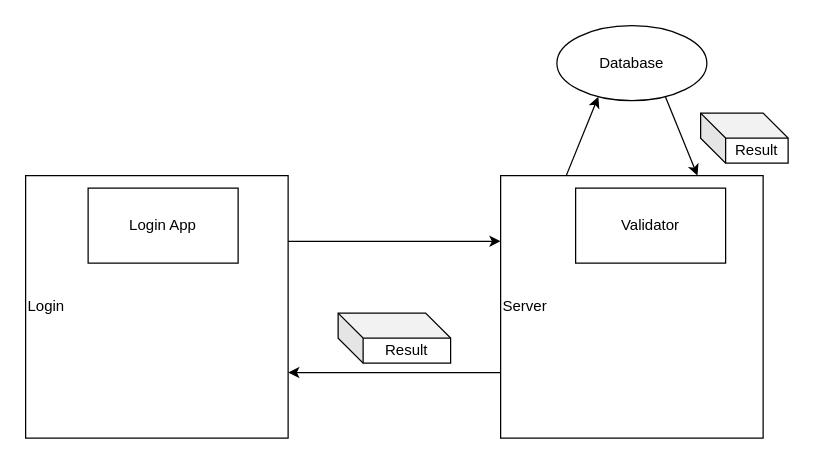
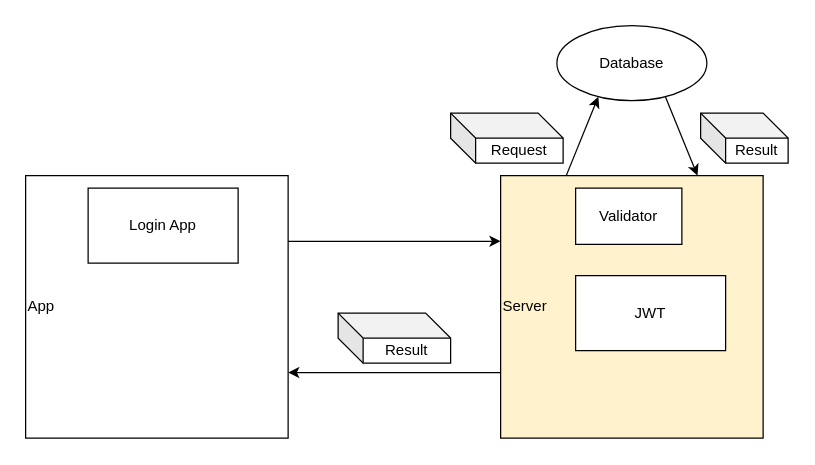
  <mxCell id="0" />
  <mxCell id="1" parent="0" />
- <mxCell id="2" value="&lt;div style=&quot;text-align: justify;&quot;&gt;&lt;span style=&quot;background-color: initial;&quot;&gt;Login&lt;/span&gt;&lt;/div&gt;" style="rounded=0;whiteSpace=wrap;html=1;align=left;" vertex="1" parent="1"><mxGeometry x="20" y="140" width="210" height="210" as="geometry" /></mxCell>
+ <mxCell id="2" value="&lt;div style=&quot;text-align: justify;&quot;&gt;&lt;span style=&quot;background-color: initial;&quot;&gt;App&lt;/span&gt;&lt;/div&gt;" style="rounded=0;whiteSpace=wrap;html=1;align=left;" vertex="1" parent="1"><mxGeometry x="20" y="140" width="210" height="210" as="geometry" /></mxCell>
  <mxCell id="3" value="Login App" style="rounded=0;whiteSpace=wrap;html=1;" vertex="1" parent="1"><mxGeometry x="70" y="150" width="120" height="60" as="geometry" /></mxCell>
- <mxCell id="4" value="&lt;div style=&quot;text-align: justify;&quot;&gt;&lt;span style=&quot;background-color: initial;&quot;&gt;Server&lt;/span&gt;&lt;/div&gt;" style="rounded=0;whiteSpace=wrap;html=1;align=left;" vertex="1" parent="1"><mxGeometry x="400" y="140" width="210" height="210" as="geometry" /></mxCell>
- <mxCell id="5" value="Validator" style="rounded=0;whiteSpace=wrap;html=1;" vertex="1" parent="1"><mxGeometry x="460" y="150" width="120" height="60" as="geometry" /></mxCell>
+ <mxCell id="4" value="&lt;div style=&quot;text-align: justify;&quot;&gt;&lt;span style=&quot;background-color: initial;&quot;&gt;Server&lt;/span&gt;&lt;/div&gt;" style="rounded=0;whiteSpace=wrap;html=1;align=left;fillColor=#fff2cc;" vertex="1" parent="1"><mxGeometry x="400" y="140" width="210" height="210" as="geometry" /></mxCell>
+ <mxCell id="5" value="Validator" style="rounded=0;whiteSpace=wrap;html=1;" vertex="1" parent="1"><mxGeometry x="460" y="150" width="85" height="45" as="geometry" /></mxCell>
+ <mxCell id="6" value="JWT" style="rounded=0;whiteSpace=wrap;html=1;" vertex="1" parent="1"><mxGeometry x="460" y="220" width="120" height="60" as="geometry" /></mxCell>
  <mxCell id="7" value="Database" style="ellipse;whiteSpace=wrap;html=1;" vertex="1" parent="1"><mxGeometry x="445" y="20" width="120" height="60" as="geometry" /></mxCell>
  <mxCell id="8" value="" style="endArrow=classic;html=1;rounded=0;exitX=1;exitY=0.25;exitDx=0;exitDy=0;entryX=0;entryY=0.25;entryDx=0;entryDy=0;" edge="1" parent="1" source="2" target="4"><mxGeometry width="50" height="50" relative="1" as="geometry"><mxPoint x="320" y="150" as="sourcePoint" /><mxPoint x="370" y="100" as="targetPoint" /></mxGeometry></mxCell>
  <mxCell id="9" value="" style="endArrow=classic;html=1;rounded=0;entryX=1;entryY=0.75;entryDx=0;entryDy=0;exitX=0;exitY=0.75;exitDx=0;exitDy=0;" edge="1" parent="1" source="4" target="2"><mxGeometry width="50" height="50" relative="1" as="geometry"><mxPoint x="320" y="150" as="sourcePoint" /><mxPoint x="370" y="100" as="targetPoint" /></mxGeometry></mxCell>
  <mxCell id="10" value="Result" style="shape=cube;whiteSpace=wrap;html=1;boundedLbl=1;backgroundOutline=1;darkOpacity=0.05;darkOpacity2=0.1;" vertex="1" parent="1"><mxGeometry x="270" y="250" width="90" height="40" as="geometry" /></mxCell>
  <mxCell id="11" value="" style="endArrow=classic;html=1;rounded=0;entryX=0.25;entryY=1;entryDx=0;entryDy=0;exitX=0.25;exitY=0;exitDx=0;exitDy=0;" edge="1" parent="1" source="4" target="7"><mxGeometry width="50" height="50" relative="1" as="geometry"><mxPoint x="320" y="160" as="sourcePoint" /><mxPoint x="370" y="110" as="targetPoint" /></mxGeometry></mxCell>
  <mxCell id="12" value="" style="endArrow=classic;html=1;rounded=0;entryX=0.75;entryY=0;entryDx=0;entryDy=0;exitX=0.75;exitY=1;exitDx=0;exitDy=0;" edge="1" parent="1" source="7" target="4"><mxGeometry width="50" height="50" relative="1" as="geometry"><mxPoint x="463" y="150" as="sourcePoint" /><mxPoint x="485" y="90" as="targetPoint" /></mxGeometry></mxCell>
  <mxCell id="13" value="Result" style="shape=cube;whiteSpace=wrap;html=1;boundedLbl=1;backgroundOutline=1;darkOpacity=0.05;darkOpacity2=0.1;" vertex="1" parent="1"><mxGeometry x="560" y="90" width="70" height="40" as="geometry" /></mxCell>
+ <mxCell id="14" value="Request" style="shape=cube;whiteSpace=wrap;html=1;boundedLbl=1;backgroundOutline=1;darkOpacity=0.05;darkOpacity2=0.1;" vertex="1" parent="1"><mxGeometry x="360" y="90" width="90" height="40" as="geometry" /></mxCell>
